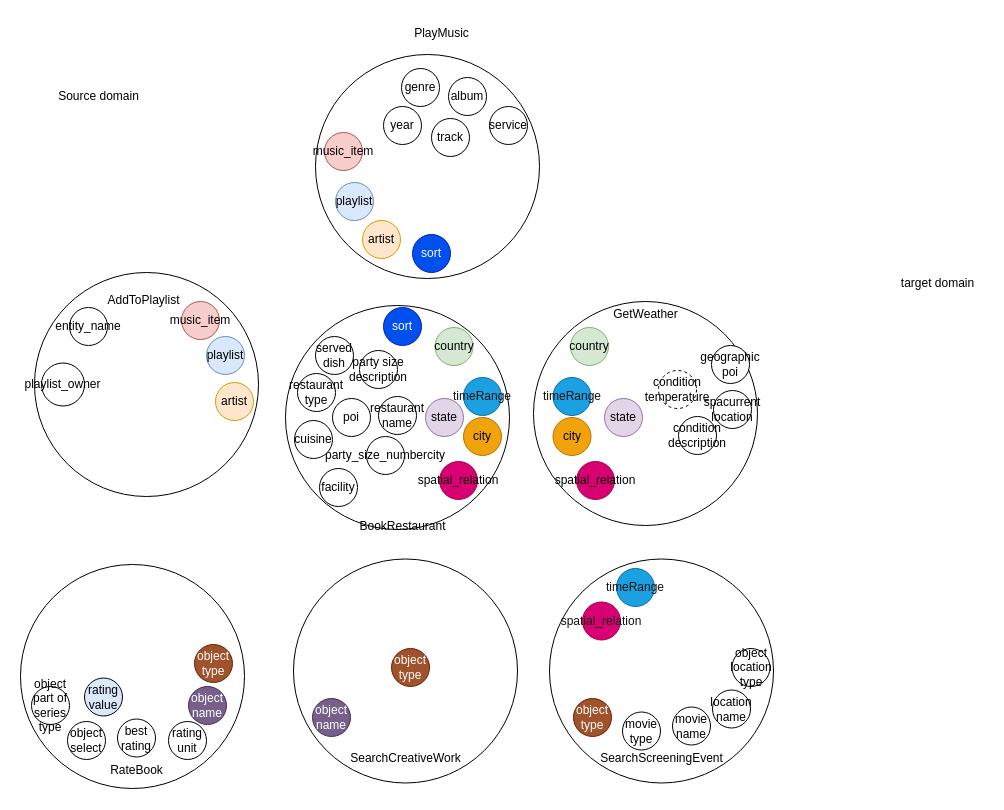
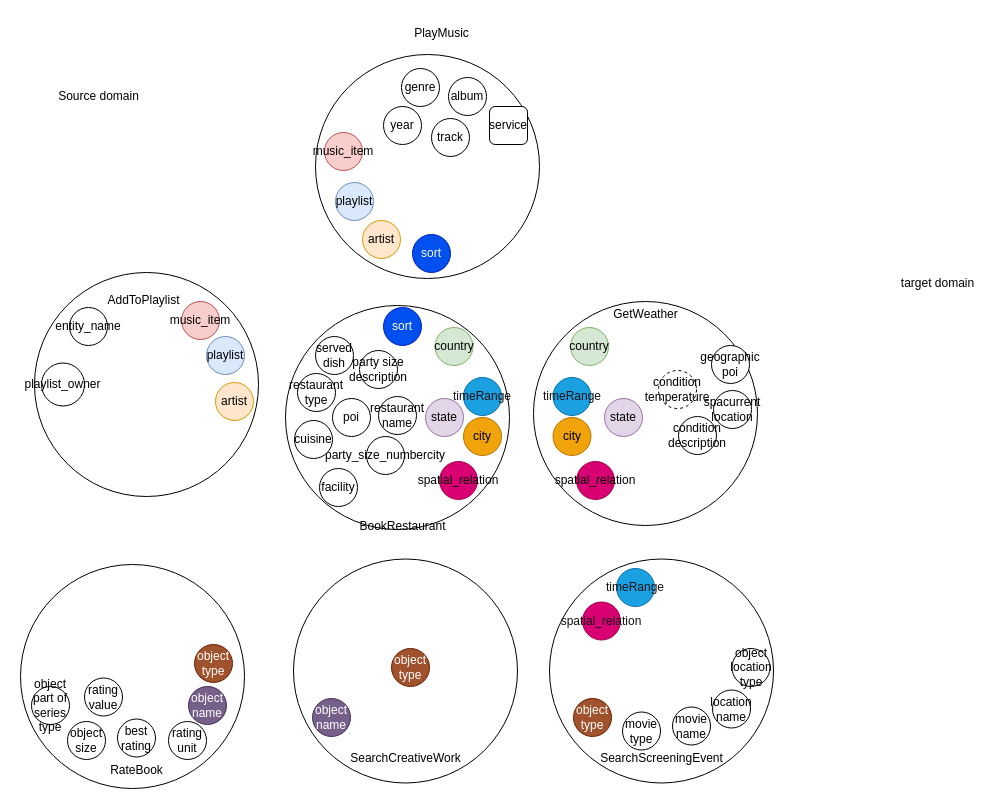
  <mxCell id="0" />
  <mxCell id="1" parent="0" />
  <mxCell id="2" value="" style="ellipse;whiteSpace=wrap;html=1;aspect=fixed;" parent="1" vertex="1"><mxGeometry x="34" y="272" width="224" height="224" as="geometry" /></mxCell>
  <mxCell id="3" value="AddToPlaylist" style="text;html=1;align=center;verticalAlign=middle;resizable=0;points=[];autosize=1;strokeColor=none;fillColor=none;" parent="1" vertex="1"><mxGeometry x="98" y="287" width="90" height="26" as="geometry" /></mxCell>
  <mxCell id="4" value="" style="ellipse;whiteSpace=wrap;html=1;aspect=fixed;" parent="1" vertex="1"><mxGeometry x="285" y="305" width="224" height="224" as="geometry" /></mxCell>
  <mxCell id="5" value="BookRestaurant" style="text;html=1;align=center;verticalAlign=middle;resizable=0;points=[];autosize=1;strokeColor=none;fillColor=none;" parent="1" vertex="1"><mxGeometry x="350" y="513" width="104" height="26" as="geometry" /></mxCell>
  <mxCell id="6" value="" style="ellipse;whiteSpace=wrap;html=1;aspect=fixed;" parent="1" vertex="1"><mxGeometry x="533" y="301" width="224" height="224" as="geometry" /></mxCell>
  <mxCell id="7" value="GetWeather" style="text;html=1;align=center;verticalAlign=middle;resizable=0;points=[];autosize=1;strokeColor=none;fillColor=none;" parent="1" vertex="1"><mxGeometry x="604" y="301" width="82" height="26" as="geometry" /></mxCell>
  <mxCell id="8" value="" style="ellipse;whiteSpace=wrap;html=1;aspect=fixed;" parent="1" vertex="1"><mxGeometry x="315" y="54" width="224" height="224" as="geometry" /></mxCell>
  <mxCell id="9" value="PlayMusic" style="text;html=1;align=center;verticalAlign=middle;resizable=0;points=[];autosize=1;strokeColor=none;fillColor=none;" parent="1" vertex="1"><mxGeometry x="404" y="20" width="73" height="26" as="geometry" /></mxCell>
  <mxCell id="10" value="" style="ellipse;whiteSpace=wrap;html=1;aspect=fixed;" parent="1" vertex="1"><mxGeometry x="20" y="564" width="224" height="224" as="geometry" /></mxCell>
  <mxCell id="11" value="RateBook" style="text;html=1;align=center;verticalAlign=middle;resizable=0;points=[];autosize=1;strokeColor=none;fillColor=none;" parent="1" vertex="1"><mxGeometry x="100.5" y="756.5" width="71" height="26" as="geometry" /></mxCell>
  <mxCell id="12" value="" style="ellipse;whiteSpace=wrap;html=1;aspect=fixed;" parent="1" vertex="1"><mxGeometry x="549" y="558.5" width="224" height="224" as="geometry" /></mxCell>
  <mxCell id="13" value="SearchScreeningEvent" style="text;html=1;align=center;verticalAlign=middle;resizable=0;points=[];autosize=1;strokeColor=none;fillColor=none;" parent="1" vertex="1"><mxGeometry x="590.5" y="744.5" width="141" height="26" as="geometry" /></mxCell>
  <mxCell id="14" value="" style="ellipse;whiteSpace=wrap;html=1;aspect=fixed;" parent="1" vertex="1"><mxGeometry x="293" y="558.5" width="224" height="224" as="geometry" /></mxCell>
  <mxCell id="15" value="SearchCreativeWork" style="text;html=1;align=center;verticalAlign=middle;resizable=0;points=[];autosize=1;strokeColor=none;fillColor=none;" parent="1" vertex="1"><mxGeometry x="341" y="744.5" width="128" height="26" as="geometry" /></mxCell>
  <mxCell id="16" value="artist" style="ellipse;whiteSpace=wrap;html=1;aspect=fixed;fillColor=#ffe6cc;strokeColor=#d79b00;" parent="1" vertex="1"><mxGeometry x="215" y="382" width="38" height="38" as="geometry" /></mxCell>
  <mxCell id="17" value="entity_name" style="ellipse;whiteSpace=wrap;html=1;aspect=fixed;" parent="1" vertex="1"><mxGeometry x="69" y="307" width="38" height="38" as="geometry" /></mxCell>
  <mxCell id="18" value="music_item" style="ellipse;whiteSpace=wrap;html=1;aspect=fixed;fillColor=#f8cecc;strokeColor=#b85450;" parent="1" vertex="1"><mxGeometry x="181" y="301" width="38" height="38" as="geometry" /></mxCell>
  <mxCell id="19" value="playlist" style="ellipse;whiteSpace=wrap;html=1;aspect=fixed;fillColor=#dae8fc;strokeColor=#6c8ebf;" parent="1" vertex="1"><mxGeometry x="206" y="336" width="38" height="38" as="geometry" /></mxCell>
  <mxCell id="20" value="playlist_owner" style="ellipse;whiteSpace=wrap;html=1;aspect=fixed;" parent="1" vertex="1"><mxGeometry x="41" y="362.5" width="43" height="43" as="geometry" /></mxCell>
  <mxCell id="21" value="sort" style="ellipse;whiteSpace=wrap;html=1;aspect=fixed;fillColor=#0050ef;fontColor=#ffffff;strokeColor=#001DBC;" parent="1" vertex="1"><mxGeometry x="383" y="307" width="38" height="38" as="geometry" /></mxCell>
  <mxCell id="22" value="state" style="ellipse;whiteSpace=wrap;html=1;aspect=fixed;fillColor=#e1d5e7;strokeColor=#9673a6;" parent="1" vertex="1"><mxGeometry x="425" y="398" width="38" height="38" as="geometry" /></mxCell>
  <mxCell id="23" value="city" style="ellipse;whiteSpace=wrap;html=1;aspect=fixed;fillColor=#f0a30a;fontColor=#000000;strokeColor=#BD7000;" parent="1" vertex="1"><mxGeometry x="463" y="417" width="38" height="38" as="geometry" /></mxCell>
  <mxCell id="24" value="&lt;font color=&quot;#121111&quot;&gt;timeRange&lt;/font&gt;" style="ellipse;whiteSpace=wrap;html=1;aspect=fixed;fillColor=#1ba1e2;fontColor=#ffffff;strokeColor=#006EAF;" parent="1" vertex="1"><mxGeometry x="463" y="377" width="38" height="38" as="geometry" /></mxCell>
  <mxCell id="25" value="country" style="ellipse;whiteSpace=wrap;html=1;aspect=fixed;fillColor=#d5e8d4;strokeColor=#82b366;" parent="1" vertex="1"><mxGeometry x="434.5" y="327" width="38" height="38" as="geometry" /></mxCell>
  <mxCell id="26" value="party_size_numbercity" style="ellipse;whiteSpace=wrap;html=1;aspect=fixed;" parent="1" vertex="1"><mxGeometry x="366" y="436" width="38" height="38" as="geometry" /></mxCell>
  <mxCell id="27" value="&lt;font color=&quot;#030303&quot;&gt;spatial_relation&lt;/font&gt;" style="ellipse;whiteSpace=wrap;html=1;aspect=fixed;fillColor=#d80073;fontColor=#ffffff;strokeColor=#A50040;" parent="1" vertex="1"><mxGeometry x="439" y="461" width="38" height="38" as="geometry" /></mxCell>
  <mxCell id="28" value="state" style="ellipse;whiteSpace=wrap;html=1;aspect=fixed;fillColor=#e1d5e7;strokeColor=#9673a6;" parent="1" vertex="1"><mxGeometry x="604" y="398" width="38" height="38" as="geometry" /></mxCell>
  <mxCell id="29" value="city" style="ellipse;whiteSpace=wrap;html=1;aspect=fixed;fillColor=#f0a30a;fontColor=#000000;strokeColor=#BD7000;" parent="1" vertex="1"><mxGeometry x="552.5" y="417" width="38" height="38" as="geometry" /></mxCell>
  <mxCell id="30" value="spacurrent location" style="ellipse;whiteSpace=wrap;html=1;aspect=fixed;" parent="1" vertex="1"><mxGeometry x="713" y="390" width="38" height="38" as="geometry" /></mxCell>
  <mxCell id="31" value="country" style="ellipse;whiteSpace=wrap;html=1;aspect=fixed;fillColor=#d5e8d4;strokeColor=#82b366;" parent="1" vertex="1"><mxGeometry x="570" y="327" width="38" height="38" as="geometry" /></mxCell>
  <mxCell id="32" value="&lt;font color=&quot;#121111&quot;&gt;timeRange&lt;/font&gt;" style="ellipse;whiteSpace=wrap;html=1;aspect=fixed;fillColor=#1ba1e2;fontColor=#ffffff;strokeColor=#006EAF;" parent="1" vertex="1"><mxGeometry x="552.5" y="377" width="38" height="38" as="geometry" /></mxCell>
  <mxCell id="33" value="condition temperature" style="ellipse;whiteSpace=wrap;html=1;aspect=fixed;dashed=1;" parent="1" vertex="1"><mxGeometry x="658" y="370" width="38" height="38" as="geometry" /></mxCell>
  <mxCell id="34" value="&lt;font color=&quot;#121212&quot;&gt;spatial_relation&lt;/font&gt;" style="ellipse;whiteSpace=wrap;html=1;aspect=fixed;fillColor=#d80073;fontColor=#ffffff;strokeColor=#A50040;" parent="1" vertex="1"><mxGeometry x="582" y="601.5" width="38" height="38" as="geometry" /></mxCell>
  <mxCell id="35" value="movie type" style="ellipse;whiteSpace=wrap;html=1;aspect=fixed;" parent="1" vertex="1"><mxGeometry x="622" y="711.5" width="38" height="38" as="geometry" /></mxCell>
  <mxCell id="36" value="movie name" style="ellipse;whiteSpace=wrap;html=1;aspect=fixed;" parent="1" vertex="1"><mxGeometry x="672" y="706.5" width="38" height="38" as="geometry" /></mxCell>
  <mxCell id="37" value="location name" style="ellipse;whiteSpace=wrap;html=1;aspect=fixed;" parent="1" vertex="1"><mxGeometry x="712" y="689.5" width="38" height="38" as="geometry" /></mxCell>
  <mxCell id="38" value="object location type" style="ellipse;whiteSpace=wrap;html=1;aspect=fixed;" parent="1" vertex="1"><mxGeometry x="731.5" y="648" width="38" height="38" as="geometry" /></mxCell>
  <mxCell id="39" value="&lt;font color=&quot;#121212&quot;&gt;timeRange&lt;/font&gt;" style="ellipse;whiteSpace=wrap;html=1;aspect=fixed;fillColor=#1ba1e2;fontColor=#ffffff;strokeColor=#006EAF;" parent="1" vertex="1"><mxGeometry x="616" y="568" width="38" height="38" as="geometry" /></mxCell>
  <mxCell id="40" value="object type" style="ellipse;whiteSpace=wrap;html=1;aspect=fixed;fillColor=#a0522d;fontColor=#ffffff;strokeColor=#6D1F00;" parent="1" vertex="1"><mxGeometry x="194" y="644" width="38" height="38" as="geometry" /></mxCell>
- <mxCell id="41" value="object select" style="ellipse;whiteSpace=wrap;html=1;aspect=fixed;" parent="1" vertex="1"><mxGeometry x="67" y="721" width="38" height="38" as="geometry" /></mxCell>
+ <mxCell id="41" value="object size" style="ellipse;whiteSpace=wrap;html=1;aspect=fixed;" parent="1" vertex="1"><mxGeometry x="67" y="721" width="38" height="38" as="geometry" /></mxCell>
  <mxCell id="42" value="rating unit" style="ellipse;whiteSpace=wrap;html=1;aspect=fixed;" parent="1" vertex="1"><mxGeometry x="168" y="721" width="38" height="38" as="geometry" /></mxCell>
  <mxCell id="43" value="object name" style="ellipse;whiteSpace=wrap;html=1;aspect=fixed;fillColor=#76608a;fontColor=#ffffff;strokeColor=#432D57;" parent="1" vertex="1"><mxGeometry x="188" y="686" width="38" height="38" as="geometry" /></mxCell>
  <mxCell id="44" value="object part of series type" style="ellipse;whiteSpace=wrap;html=1;aspect=fixed;" parent="1" vertex="1"><mxGeometry x="31" y="686" width="38" height="38" as="geometry" /></mxCell>
  <mxCell id="45" value="best rating" style="ellipse;whiteSpace=wrap;html=1;aspect=fixed;" parent="1" vertex="1"><mxGeometry x="117" y="718.5" width="38" height="38" as="geometry" /></mxCell>
  <mxCell id="46" value="album" style="ellipse;whiteSpace=wrap;html=1;aspect=fixed;" parent="1" vertex="1"><mxGeometry x="448" y="77" width="38" height="38" as="geometry" /></mxCell>
  <mxCell id="47" value="track" style="ellipse;whiteSpace=wrap;html=1;aspect=fixed;" parent="1" vertex="1"><mxGeometry x="431" y="118" width="38" height="38" as="geometry" /></mxCell>
  <mxCell id="48" value="year" style="ellipse;whiteSpace=wrap;html=1;aspect=fixed;" parent="1" vertex="1"><mxGeometry x="383" y="106" width="38" height="38" as="geometry" /></mxCell>
  <mxCell id="49" value="sort" style="ellipse;whiteSpace=wrap;html=1;aspect=fixed;fillColor=#0050ef;fontColor=#ffffff;strokeColor=#001DBC;" parent="1" vertex="1"><mxGeometry x="412" y="234" width="38" height="38" as="geometry" /></mxCell>
- <mxCell id="50" value="service" style="ellipse;whiteSpace=wrap;html=1;aspect=fixed;" parent="1" vertex="1"><mxGeometry x="489" y="106" width="38" height="38" as="geometry" /></mxCell>
+ <mxCell id="50" value="service" style="whiteSpace=wrap;html=1;aspect=fixed;rounded=1;" parent="1" vertex="1"><mxGeometry x="489" y="106" width="38" height="38" as="geometry" /></mxCell>
  <mxCell id="51" value="genre" style="ellipse;whiteSpace=wrap;html=1;aspect=fixed;" parent="1" vertex="1"><mxGeometry x="401" y="68" width="38" height="38" as="geometry" /></mxCell>
  <mxCell id="52" value="Source domain" style="text;html=1;align=center;verticalAlign=middle;resizable=0;points=[];autosize=1;strokeColor=none;fillColor=none;" parent="1" vertex="1"><mxGeometry x="48" y="83" width="99" height="26" as="geometry" /></mxCell>
  <mxCell id="53" value="target domain" style="text;html=1;align=center;verticalAlign=middle;resizable=0;points=[];autosize=1;strokeColor=none;fillColor=none;" parent="1" vertex="1"><mxGeometry x="891" y="270" width="91" height="26" as="geometry" /></mxCell>
  <mxCell id="54" value="artist" style="ellipse;whiteSpace=wrap;html=1;aspect=fixed;fillColor=#ffe6cc;strokeColor=#d79b00;" parent="1" vertex="1"><mxGeometry x="362" y="220" width="38" height="38" as="geometry" /></mxCell>
  <mxCell id="55" value="playlist" style="ellipse;whiteSpace=wrap;html=1;aspect=fixed;fillColor=#dae8fc;strokeColor=#6c8ebf;" parent="1" vertex="1"><mxGeometry x="335" y="182" width="38" height="38" as="geometry" /></mxCell>
  <mxCell id="56" value="music_item" style="ellipse;whiteSpace=wrap;html=1;aspect=fixed;fillColor=#f8cecc;strokeColor=#b85450;" parent="1" vertex="1"><mxGeometry x="324" y="132" width="38" height="38" as="geometry" /></mxCell>
  <mxCell id="57" value="restaurant type" style="ellipse;whiteSpace=wrap;html=1;aspect=fixed;" parent="1" vertex="1"><mxGeometry x="297" y="373" width="38" height="38" as="geometry" /></mxCell>
  <mxCell id="58" value="poi" style="ellipse;whiteSpace=wrap;html=1;aspect=fixed;" parent="1" vertex="1"><mxGeometry x="332" y="398" width="38" height="38" as="geometry" /></mxCell>
  <mxCell id="59" value="restaurant name" style="ellipse;whiteSpace=wrap;html=1;aspect=fixed;" parent="1" vertex="1"><mxGeometry x="378" y="396" width="38" height="38" as="geometry" /></mxCell>
  <mxCell id="60" value="party size description" style="ellipse;whiteSpace=wrap;html=1;aspect=fixed;" parent="1" vertex="1"><mxGeometry x="359" y="350" width="38" height="38" as="geometry" /></mxCell>
  <mxCell id="61" value="facility" style="ellipse;whiteSpace=wrap;html=1;aspect=fixed;" parent="1" vertex="1"><mxGeometry x="319" y="468" width="38" height="38" as="geometry" /></mxCell>
  <mxCell id="62" value="cuisine" style="ellipse;whiteSpace=wrap;html=1;aspect=fixed;" parent="1" vertex="1"><mxGeometry x="294" y="420" width="38" height="38" as="geometry" /></mxCell>
  <mxCell id="63" value="served dish" style="ellipse;whiteSpace=wrap;html=1;aspect=fixed;" parent="1" vertex="1"><mxGeometry x="315" y="336" width="38" height="38" as="geometry" /></mxCell>
  <mxCell id="64" value="&lt;font color=&quot;#030303&quot;&gt;spatial_relation&lt;/font&gt;" style="ellipse;whiteSpace=wrap;html=1;aspect=fixed;fillColor=#d80073;fontColor=#ffffff;strokeColor=#A50040;" parent="1" vertex="1"><mxGeometry x="576" y="461" width="38" height="38" as="geometry" /></mxCell>
  <mxCell id="65" value="geographic poi" style="ellipse;whiteSpace=wrap;html=1;aspect=fixed;" parent="1" vertex="1"><mxGeometry x="711" y="345" width="38" height="38" as="geometry" /></mxCell>
  <mxCell id="66" value="condition description" style="ellipse;whiteSpace=wrap;html=1;aspect=fixed;" parent="1" vertex="1"><mxGeometry x="678" y="416" width="38" height="38" as="geometry" /></mxCell>
  <mxCell id="67" value="object type" style="ellipse;whiteSpace=wrap;html=1;aspect=fixed;fillColor=#a0522d;fontColor=#ffffff;strokeColor=#6D1F00;" parent="1" vertex="1"><mxGeometry x="391" y="648" width="38" height="38" as="geometry" /></mxCell>
  <mxCell id="68" value="object name" style="ellipse;whiteSpace=wrap;html=1;aspect=fixed;fillColor=#76608a;fontColor=#ffffff;strokeColor=#432D57;" parent="1" vertex="1"><mxGeometry x="312" y="698" width="38" height="38" as="geometry" /></mxCell>
- <mxCell id="69" value="rating value" style="ellipse;whiteSpace=wrap;html=1;aspect=fixed;fillColor=#dae8fc;" parent="1" vertex="1"><mxGeometry x="84" y="677.5" width="38" height="38" as="geometry" /></mxCell>
+ <mxCell id="69" value="rating value" style="ellipse;whiteSpace=wrap;html=1;aspect=fixed;" parent="1" vertex="1"><mxGeometry x="84" y="677.5" width="38" height="38" as="geometry" /></mxCell>
  <mxCell id="70" value="object type" style="ellipse;whiteSpace=wrap;html=1;aspect=fixed;fillColor=#a0522d;fontColor=#ffffff;strokeColor=#6D1F00;" parent="1" vertex="1"><mxGeometry x="573" y="698" width="38" height="38" as="geometry" /></mxCell>
